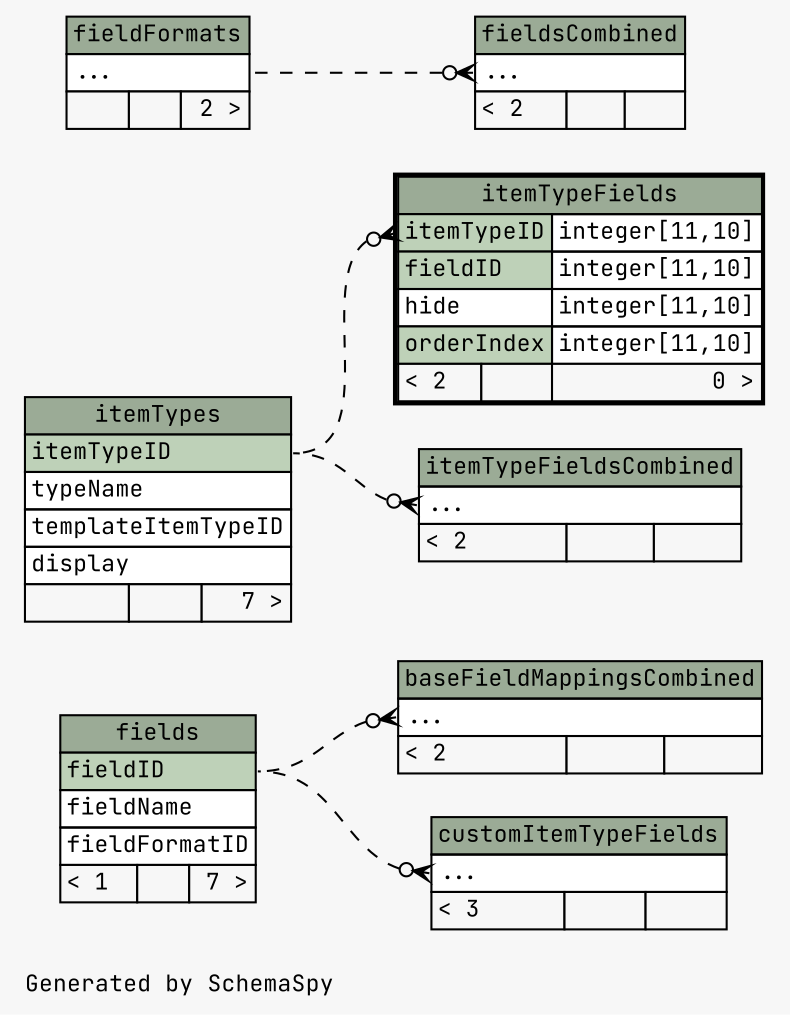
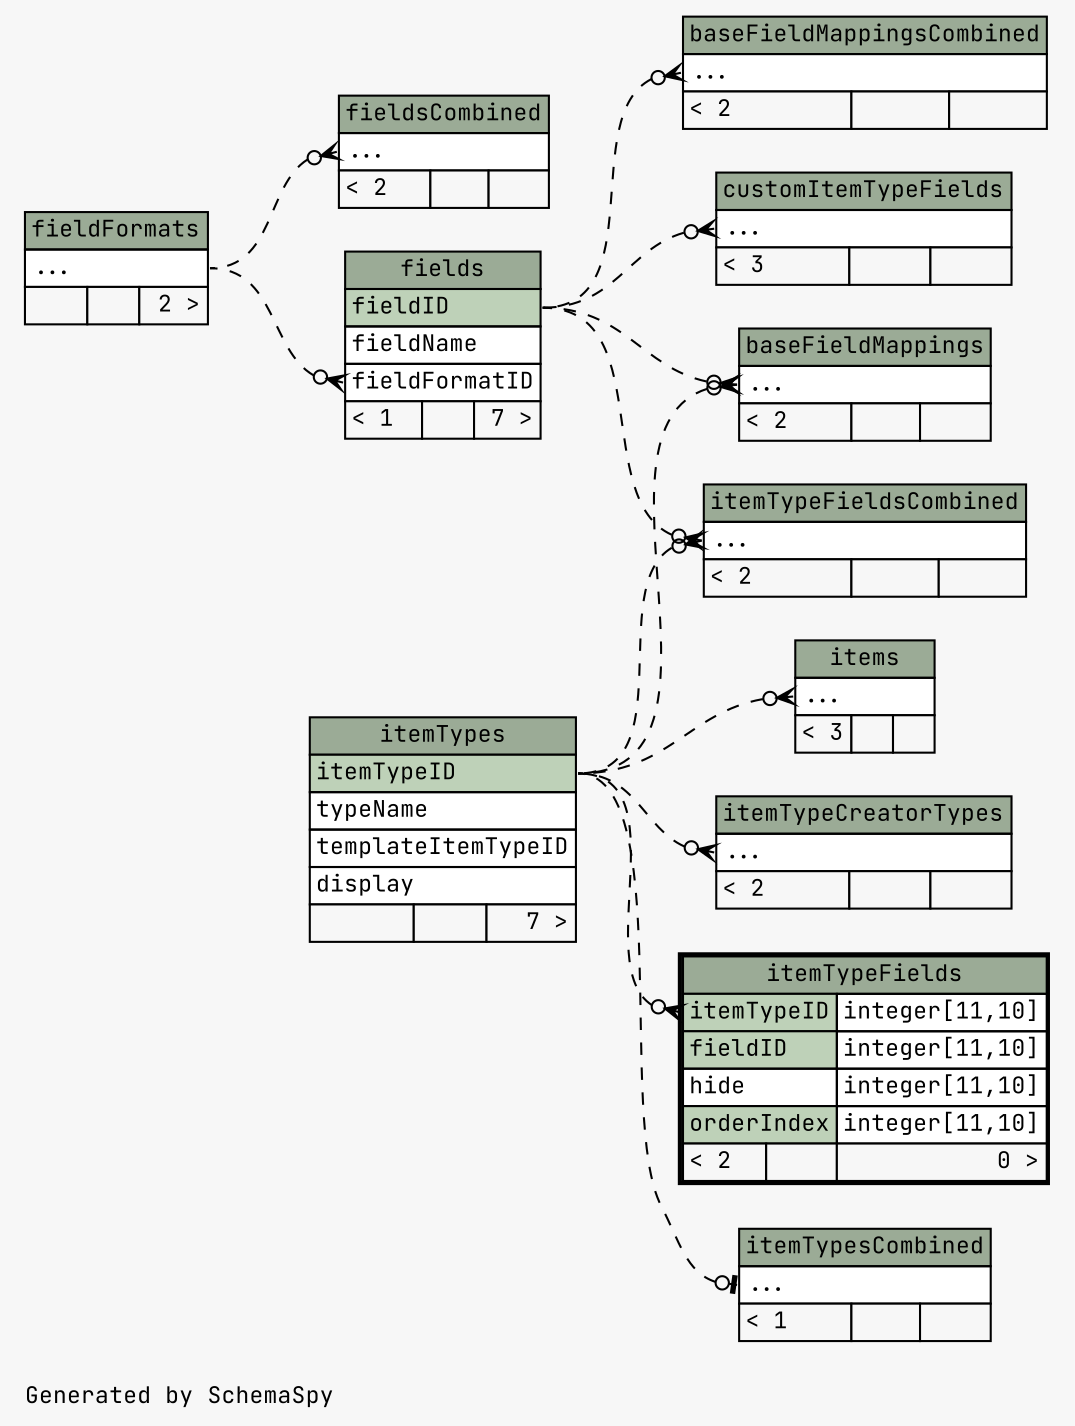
  digraph {
    bgcolor="#f7f7f7"
    fontname="JetBrains Mono"
    fontsize=11
    label="\nGenerated by SchemaSpy"
    labeljust=l
    nodesep=0.18
    rankdir=RL
    ranksep=0.46
    node [fontname="JetBrains Mono" fontsize=11 shape=plaintext]
    edge [arrowhead=none arrowsize=0.8 arrowtail=crowodot dir=back fontname="JetBrains Mono" headport="itemTypeID:e" style=dashed tailport="elipses:w"]
+   n1 [label=<     <TABLE BORDER="0" CELLBORDER="1" CELLSPACING="0" BGCOLOR="#ffffff">       <TR><TD COLSPAN="3" BGCOLOR="#9bab96" ALIGN="CENTER">baseFieldMappings</TD></TR>       <TR><TD PORT="elipses" COLSPAN="3" ALIGN="LEFT">...</TD></TR>       <TR><TD ALIGN="LEFT" BGCOLOR="#f7f7f7">&lt; 2</TD><TD ALIGN="RIGHT" BGCOLOR="#f7f7f7">  </TD><TD ALIGN="RIGHT" BGCOLOR="#f7f7f7">  </TD></TR>     </TABLE>>]
    n2 [label=<     <TABLE BORDER="0" CELLBORDER="1" CELLSPACING="0" BGCOLOR="#ffffff">       <TR><TD COLSPAN="3" BGCOLOR="#9bab96" ALIGN="CENTER">fields</TD></TR>       <TR><TD PORT="fieldID" COLSPAN="3" BGCOLOR="#bed1b8" ALIGN="LEFT">fieldID</TD></TR>       <TR><TD PORT="fieldName" COLSPAN="3" ALIGN="LEFT">fieldName</TD></TR>       <TR><TD PORT="fieldFormatID" COLSPAN="3" ALIGN="LEFT">fieldFormatID</TD></TR>       <TR><TD ALIGN="LEFT" BGCOLOR="#f7f7f7">&lt; 1</TD><TD ALIGN="RIGHT" BGCOLOR="#f7f7f7">  </TD><TD ALIGN="RIGHT" BGCOLOR="#f7f7f7">7 &gt;</TD></TR>     </TABLE>>]
    n3 [label=<     <TABLE BORDER="0" CELLBORDER="1" CELLSPACING="0" BGCOLOR="#ffffff">       <TR><TD COLSPAN="3" BGCOLOR="#9bab96" ALIGN="CENTER">itemTypes</TD></TR>       <TR><TD PORT="itemTypeID" COLSPAN="3" BGCOLOR="#bed1b8" ALIGN="LEFT">itemTypeID</TD></TR>       <TR><TD PORT="typeName" COLSPAN="3" ALIGN="LEFT">typeName</TD></TR>       <TR><TD PORT="templateItemTypeID" COLSPAN="3" ALIGN="LEFT">templateItemTypeID</TD></TR>       <TR><TD PORT="display" COLSPAN="3" ALIGN="LEFT">display</TD></TR>       <TR><TD ALIGN="LEFT" BGCOLOR="#f7f7f7">  </TD><TD ALIGN="RIGHT" BGCOLOR="#f7f7f7">  </TD><TD ALIGN="RIGHT" BGCOLOR="#f7f7f7">7 &gt;</TD></TR>     </TABLE>>]
    n4 [label=<     <TABLE BORDER="0" CELLBORDER="1" CELLSPACING="0" BGCOLOR="#ffffff">       <TR><TD COLSPAN="3" BGCOLOR="#9bab96" ALIGN="CENTER">fieldFormats</TD></TR>       <TR><TD PORT="elipses" COLSPAN="3" ALIGN="LEFT">...</TD></TR>       <TR><TD ALIGN="LEFT" BGCOLOR="#f7f7f7">  </TD><TD ALIGN="RIGHT" BGCOLOR="#f7f7f7">  </TD><TD ALIGN="RIGHT" BGCOLOR="#f7f7f7">2 &gt;</TD></TR>     </TABLE>>]
    n5 [label=<     <TABLE BORDER="0" CELLBORDER="1" CELLSPACING="0" BGCOLOR="#ffffff">       <TR><TD COLSPAN="3" BGCOLOR="#9bab96" ALIGN="CENTER">baseFieldMappingsCombined</TD></TR>       <TR><TD PORT="elipses" COLSPAN="3" ALIGN="LEFT">...</TD></TR>       <TR><TD ALIGN="LEFT" BGCOLOR="#f7f7f7">&lt; 2</TD><TD ALIGN="RIGHT" BGCOLOR="#f7f7f7">  </TD><TD ALIGN="RIGHT" BGCOLOR="#f7f7f7">  </TD></TR>     </TABLE>>]
    n6 [label=<     <TABLE BORDER="0" CELLBORDER="1" CELLSPACING="0" BGCOLOR="#ffffff">       <TR><TD COLSPAN="3" BGCOLOR="#9bab96" ALIGN="CENTER">customItemTypeFields</TD></TR>       <TR><TD PORT="elipses" COLSPAN="3" ALIGN="LEFT">...</TD></TR>       <TR><TD ALIGN="LEFT" BGCOLOR="#f7f7f7">&lt; 3</TD><TD ALIGN="RIGHT" BGCOLOR="#f7f7f7">  </TD><TD ALIGN="RIGHT" BGCOLOR="#f7f7f7">  </TD></TR>     </TABLE>>]
    n7 [label=<     <TABLE BORDER="0" CELLBORDER="1" CELLSPACING="0" BGCOLOR="#ffffff">       <TR><TD COLSPAN="3" BGCOLOR="#9bab96" ALIGN="CENTER">fieldsCombined</TD></TR>       <TR><TD PORT="elipses" COLSPAN="3" ALIGN="LEFT">...</TD></TR>       <TR><TD ALIGN="LEFT" BGCOLOR="#f7f7f7">&lt; 2</TD><TD ALIGN="RIGHT" BGCOLOR="#f7f7f7">  </TD><TD ALIGN="RIGHT" BGCOLOR="#f7f7f7">  </TD></TR>     </TABLE>>]
+   n8 [label=<     <TABLE BORDER="0" CELLBORDER="1" CELLSPACING="0" BGCOLOR="#ffffff">       <TR><TD COLSPAN="3" BGCOLOR="#9bab96" ALIGN="CENTER">items</TD></TR>       <TR><TD PORT="elipses" COLSPAN="3" ALIGN="LEFT">...</TD></TR>       <TR><TD ALIGN="LEFT" BGCOLOR="#f7f7f7">&lt; 3</TD><TD ALIGN="RIGHT" BGCOLOR="#f7f7f7">  </TD><TD ALIGN="RIGHT" BGCOLOR="#f7f7f7">  </TD></TR>     </TABLE>>]
+   n9 [label=<     <TABLE BORDER="0" CELLBORDER="1" CELLSPACING="0" BGCOLOR="#ffffff">       <TR><TD COLSPAN="3" BGCOLOR="#9bab96" ALIGN="CENTER">itemTypeCreatorTypes</TD></TR>       <TR><TD PORT="elipses" COLSPAN="3" ALIGN="LEFT">...</TD></TR>       <TR><TD ALIGN="LEFT" BGCOLOR="#f7f7f7">&lt; 2</TD><TD ALIGN="RIGHT" BGCOLOR="#f7f7f7">  </TD><TD ALIGN="RIGHT" BGCOLOR="#f7f7f7">  </TD></TR>     </TABLE>>]
    n10 [label=<     <TABLE BORDER="2" CELLBORDER="1" CELLSPACING="0" BGCOLOR="#ffffff">       <TR><TD COLSPAN="3" BGCOLOR="#9bab96" ALIGN="CENTER">itemTypeFields</TD></TR>       <TR><TD PORT="itemTypeID" COLSPAN="2" BGCOLOR="#bed1b8" ALIGN="LEFT">itemTypeID</TD><TD PORT="itemTypeID.type" ALIGN="LEFT">integer[11,10]</TD></TR>       <TR><TD PORT="fieldID" COLSPAN="2" BGCOLOR="#bed1b8" ALIGN="LEFT">fieldID</TD><TD PORT="fieldID.type" ALIGN="LEFT">integer[11,10]</TD></TR>       <TR><TD PORT="hide" COLSPAN="2" ALIGN="LEFT">hide</TD><TD PORT="hide.type" ALIGN="LEFT">integer[11,10]</TD></TR>       <TR><TD PORT="orderIndex" COLSPAN="2" BGCOLOR="#bed1b8" ALIGN="LEFT">orderIndex</TD><TD PORT="orderIndex.type" ALIGN="LEFT">integer[11,10]</TD></TR>       <TR><TD ALIGN="LEFT" BGCOLOR="#f7f7f7">&lt; 2</TD><TD ALIGN="RIGHT" BGCOLOR="#f7f7f7">  </TD><TD ALIGN="RIGHT" BGCOLOR="#f7f7f7">0 &gt;</TD></TR>     </TABLE>>]
    n11 [label=<     <TABLE BORDER="0" CELLBORDER="1" CELLSPACING="0" BGCOLOR="#ffffff">       <TR><TD COLSPAN="3" BGCOLOR="#9bab96" ALIGN="CENTER">itemTypeFieldsCombined</TD></TR>       <TR><TD PORT="elipses" COLSPAN="3" ALIGN="LEFT">...</TD></TR>       <TR><TD ALIGN="LEFT" BGCOLOR="#f7f7f7">&lt; 2</TD><TD ALIGN="RIGHT" BGCOLOR="#f7f7f7">  </TD><TD ALIGN="RIGHT" BGCOLOR="#f7f7f7">  </TD></TR>     </TABLE>>]
+   n12 [label=<     <TABLE BORDER="0" CELLBORDER="1" CELLSPACING="0" BGCOLOR="#ffffff">       <TR><TD COLSPAN="3" BGCOLOR="#9bab96" ALIGN="CENTER">itemTypesCombined</TD></TR>       <TR><TD PORT="elipses" COLSPAN="3" ALIGN="LEFT">...</TD></TR>       <TR><TD ALIGN="LEFT" BGCOLOR="#f7f7f7">&lt; 1</TD><TD ALIGN="RIGHT" BGCOLOR="#f7f7f7">  </TD><TD ALIGN="RIGHT" BGCOLOR="#f7f7f7">  </TD></TR>     </TABLE>>]
+   n1 -> n2 [headport="fieldID:e"]
+   n1 -> n3
+   n2 -> n4 [headport="elipses:e" tailport="fieldFormatID:w"]
    n5 -> n2 [headport="fieldID:e"]
    n6 -> n2 [headport="fieldID:e"]
    n7 -> n4 [headport="elipses:e"]
+   n8 -> n3
+   n9 -> n3
    n10 -> n3 [tailport="itemTypeID:w"]
+   n11 -> n2 [headport="fieldID:e"]
    n11 -> n3
+   n12 -> n3 [arrowtail=teeodot]
  }
